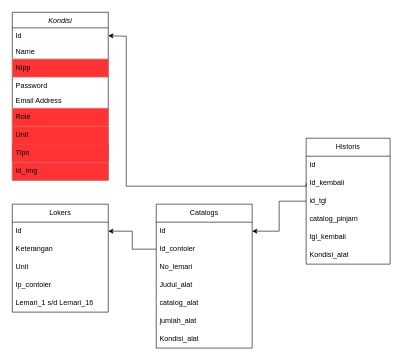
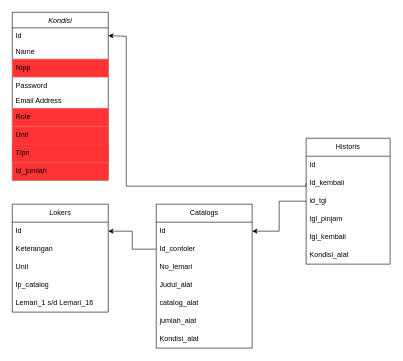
  <mxCell id="0" />
  <mxCell id="1" parent="0" />
  <mxCell id="2" value="Kondisi" style="swimlane;fontStyle=2;align=center;verticalAlign=top;childLayout=stackLayout;horizontal=1;startSize=26;horizontalStack=0;resizeParent=1;resizeLast=0;collapsible=1;marginBottom=0;rounded=0;shadow=0;strokeWidth=1;" parent="1" vertex="1"><mxGeometry x="20" width="160" height="280" as="geometry" y="20"><mxRectangle x="230" y="140" width="160" height="26" as="alternateBounds" /></mxGeometry></mxCell>
  <mxCell id="3" value="Id" style="text;align=left;verticalAlign=top;spacingLeft=4;spacingRight=4;overflow=hidden;rotatable=0;points=[[0,0.5],[1,0.5]];portConstraint=eastwest;" parent="2" vertex="1"><mxGeometry y="26" width="160" height="26" as="geometry" /></mxCell>
  <mxCell id="4" value="Name" style="text;align=left;verticalAlign=top;spacingLeft=4;spacingRight=4;overflow=hidden;rotatable=0;points=[[0,0.5],[1,0.5]];portConstraint=eastwest;" parent="2" vertex="1"><mxGeometry y="52" width="160" height="26" as="geometry" /></mxCell>
  <mxCell id="5" value="Nipp" style="text;strokeColor=#FF6666;fillColor=#FF3333;align=left;verticalAlign=middle;spacingLeft=4;spacingRight=4;overflow=hidden;points=[[0,0.5],[1,0.5]];portConstraint=eastwest;rotatable=0;whiteSpace=wrap;html=1;" parent="2" vertex="1"><mxGeometry y="78" width="160" height="30" as="geometry" /></mxCell>
  <mxCell id="6" value="Password" style="text;align=left;verticalAlign=top;spacingLeft=4;spacingRight=4;overflow=hidden;rotatable=0;points=[[0,0.5],[1,0.5]];portConstraint=eastwest;" parent="2" vertex="1"><mxGeometry y="108" width="160" height="26" as="geometry" /></mxCell>
  <mxCell id="7" value="Email Address" style="text;align=left;verticalAlign=top;spacingLeft=4;spacingRight=4;overflow=hidden;rotatable=0;points=[[0,0.5],[1,0.5]];portConstraint=eastwest;rounded=0;shadow=0;html=0;" parent="2" vertex="1"><mxGeometry y="134" width="160" height="26" as="geometry" /></mxCell>
  <mxCell id="8" value="Role" style="text;strokeColor=#FF6666;fillColor=#FF3333;align=left;verticalAlign=middle;spacingLeft=4;spacingRight=4;overflow=hidden;points=[[0,0.5],[1,0.5]];portConstraint=eastwest;rotatable=0;whiteSpace=wrap;html=1;" parent="2" vertex="1"><mxGeometry y="160" width="160" height="30" as="geometry" /></mxCell>
  <mxCell id="9" value="Unit" style="text;strokeColor=#FF6666;fillColor=#FF3333;align=left;verticalAlign=middle;spacingLeft=4;spacingRight=4;overflow=hidden;points=[[0,0.5],[1,0.5]];portConstraint=eastwest;rotatable=0;whiteSpace=wrap;html=1;" parent="2" vertex="1"><mxGeometry y="190" width="160" height="30" as="geometry" /></mxCell>
  <mxCell id="10" value="Tlpn" style="text;strokeColor=#FF3333;fillColor=#FF3333;align=left;verticalAlign=middle;spacingLeft=4;spacingRight=4;overflow=hidden;points=[[0,0.5],[1,0.5]];portConstraint=eastwest;rotatable=0;whiteSpace=wrap;html=1;" parent="2" vertex="1"><mxGeometry y="220" width="160" height="30" as="geometry" /></mxCell>
- <mxCell id="11" value="Id_img" style="text;strokeColor=#FF6666;fillColor=#FF3333;align=left;verticalAlign=middle;spacingLeft=4;spacingRight=4;overflow=hidden;points=[[0,0.5],[1,0.5]];portConstraint=eastwest;rotatable=0;whiteSpace=wrap;html=1;" parent="2" vertex="1"><mxGeometry y="250" width="160" height="30" as="geometry" /></mxCell>
+ <mxCell id="11" value="Id_jumlah" style="text;strokeColor=#FF6666;fillColor=#FF3333;align=left;verticalAlign=middle;spacingLeft=4;spacingRight=4;overflow=hidden;points=[[0,0.5],[1,0.5]];portConstraint=eastwest;rotatable=0;whiteSpace=wrap;html=1;" parent="2" vertex="1"><mxGeometry y="250" width="160" height="30" as="geometry" /></mxCell>
  <mxCell id="12" value="Lokers" style="swimlane;fontStyle=0;childLayout=stackLayout;horizontal=1;startSize=30;horizontalStack=0;resizeParent=1;resizeParentMax=0;resizeLast=0;collapsible=1;marginBottom=0;whiteSpace=wrap;html=1;" parent="1" vertex="1"><mxGeometry x="20" y="340" width="160" height="180" as="geometry" /></mxCell>
  <mxCell id="13" value="Id" style="text;strokeColor=none;fillColor=none;align=left;verticalAlign=middle;spacingLeft=4;spacingRight=4;overflow=hidden;points=[[0,0.5],[1,0.5]];portConstraint=eastwest;rotatable=0;whiteSpace=wrap;html=1;" parent="12" vertex="1"><mxGeometry y="30" width="160" height="30" as="geometry" /></mxCell>
  <mxCell id="14" value="Keterangan" style="text;strokeColor=none;fillColor=none;align=left;verticalAlign=middle;spacingLeft=4;spacingRight=4;overflow=hidden;points=[[0,0.5],[1,0.5]];portConstraint=eastwest;rotatable=0;whiteSpace=wrap;html=1;" parent="12" vertex="1"><mxGeometry y="60" width="160" height="30" as="geometry" /></mxCell>
  <mxCell id="15" value="Unit" style="text;strokeColor=none;fillColor=none;align=left;verticalAlign=middle;spacingLeft=4;spacingRight=4;overflow=hidden;points=[[0,0.5],[1,0.5]];portConstraint=eastwest;rotatable=0;whiteSpace=wrap;html=1;" parent="12" vertex="1"><mxGeometry y="90" width="160" height="30" as="geometry" /></mxCell>
- <mxCell id="16" value="Ip_contoler" style="text;strokeColor=none;fillColor=none;align=left;verticalAlign=middle;spacingLeft=4;spacingRight=4;overflow=hidden;points=[[0,0.5],[1,0.5]];portConstraint=eastwest;rotatable=0;whiteSpace=wrap;html=1;" parent="12" vertex="1"><mxGeometry y="120" width="160" height="30" as="geometry" /></mxCell>
+ <mxCell id="16" value="Ip_catalog" style="text;strokeColor=none;fillColor=none;align=left;verticalAlign=middle;spacingLeft=4;spacingRight=4;overflow=hidden;points=[[0,0.5],[1,0.5]];portConstraint=eastwest;rotatable=0;whiteSpace=wrap;html=1;" parent="12" vertex="1"><mxGeometry y="120" width="160" height="30" as="geometry" /></mxCell>
  <mxCell id="17" value="Lemari_1 s/d Lemari_16" style="text;strokeColor=none;fillColor=none;align=left;verticalAlign=middle;spacingLeft=4;spacingRight=4;overflow=hidden;points=[[0,0.5],[1,0.5]];portConstraint=eastwest;rotatable=0;whiteSpace=wrap;html=1;" parent="12" vertex="1"><mxGeometry y="150" width="160" height="30" as="geometry" /></mxCell>
  <mxCell id="18" value="Catalogs" style="swimlane;fontStyle=0;childLayout=stackLayout;horizontal=1;startSize=30;horizontalStack=0;resizeParent=1;resizeParentMax=0;resizeLast=0;collapsible=1;marginBottom=0;whiteSpace=wrap;html=1;" parent="1" vertex="1"><mxGeometry x="260" y="340" width="160" height="240" as="geometry" /></mxCell>
  <mxCell id="19" value="Id" style="text;strokeColor=none;fillColor=none;align=left;verticalAlign=middle;spacingLeft=4;spacingRight=4;overflow=hidden;points=[[0,0.5],[1,0.5]];portConstraint=eastwest;rotatable=0;whiteSpace=wrap;html=1;" parent="18" vertex="1"><mxGeometry y="30" width="160" height="30" as="geometry" /></mxCell>
  <mxCell id="20" value="Id_contoler" style="text;strokeColor=none;fillColor=none;align=left;verticalAlign=middle;spacingLeft=4;spacingRight=4;overflow=hidden;points=[[0,0.5],[1,0.5]];portConstraint=eastwest;rotatable=0;whiteSpace=wrap;html=1;" parent="18" vertex="1"><mxGeometry y="60" width="160" height="30" as="geometry" /></mxCell>
  <mxCell id="21" value="No_lemari" style="text;strokeColor=none;fillColor=none;align=left;verticalAlign=middle;spacingLeft=4;spacingRight=4;overflow=hidden;points=[[0,0.5],[1,0.5]];portConstraint=eastwest;rotatable=0;whiteSpace=wrap;html=1;" parent="18" vertex="1"><mxGeometry y="90" width="160" height="30" as="geometry" /></mxCell>
  <mxCell id="22" value="Judul_alat" style="text;strokeColor=none;fillColor=none;align=left;verticalAlign=middle;spacingLeft=4;spacingRight=4;overflow=hidden;points=[[0,0.5],[1,0.5]];portConstraint=eastwest;rotatable=0;whiteSpace=wrap;html=1;" parent="18" vertex="1"><mxGeometry y="120" width="160" height="30" as="geometry" /></mxCell>
  <mxCell id="23" value="catalog_alat" style="text;strokeColor=none;fillColor=none;align=left;verticalAlign=middle;spacingLeft=4;spacingRight=4;overflow=hidden;points=[[0,0.5],[1,0.5]];portConstraint=eastwest;rotatable=0;whiteSpace=wrap;html=1;" parent="18" vertex="1"><mxGeometry y="150" width="160" height="30" as="geometry" /></mxCell>
  <mxCell id="24" value="jumlah_alat" style="text;strokeColor=none;fillColor=none;align=left;verticalAlign=middle;spacingLeft=4;spacingRight=4;overflow=hidden;points=[[0,0.5],[1,0.5]];portConstraint=eastwest;rotatable=0;whiteSpace=wrap;html=1;" parent="18" vertex="1"><mxGeometry y="180" width="160" height="30" as="geometry" /></mxCell>
  <mxCell id="25" value="Kondisi_alat" style="text;strokeColor=none;fillColor=none;align=left;verticalAlign=middle;spacingLeft=4;spacingRight=4;overflow=hidden;points=[[0,0.5],[1,0.5]];portConstraint=eastwest;rotatable=0;whiteSpace=wrap;html=1;" parent="18" vertex="1"><mxGeometry y="210" width="160" height="30" as="geometry" /></mxCell>
  <mxCell id="26" style="edgeStyle=orthogonalEdgeStyle;rounded=0;orthogonalLoop=1;jettySize=auto;html=1;exitX=0;exitY=0.5;exitDx=0;exitDy=0;entryX=1;entryY=0.5;entryDx=0;entryDy=0;" parent="1" source="20" target="13" edge="1"><mxGeometry relative="1" as="geometry" /></mxCell>
  <mxCell id="27" value="Historis" style="swimlane;fontStyle=0;childLayout=stackLayout;horizontal=1;startSize=30;horizontalStack=0;resizeParent=1;resizeParentMax=0;resizeLast=0;collapsible=1;marginBottom=0;whiteSpace=wrap;html=1;" parent="1" vertex="1"><mxGeometry x="510" y="230" width="140" height="210" as="geometry" /></mxCell>
  <mxCell id="28" value="Id" style="text;strokeColor=none;fillColor=none;align=left;verticalAlign=middle;spacingLeft=4;spacingRight=4;overflow=hidden;points=[[0,0.5],[1,0.5]];portConstraint=eastwest;rotatable=0;whiteSpace=wrap;html=1;" parent="27" vertex="1"><mxGeometry y="30" width="140" height="30" as="geometry" /></mxCell>
  <mxCell id="29" value="Id_kembali" style="text;strokeColor=none;fillColor=none;align=left;verticalAlign=middle;spacingLeft=4;spacingRight=4;overflow=hidden;points=[[0,0.5],[1,0.5]];portConstraint=eastwest;rotatable=0;whiteSpace=wrap;html=1;" parent="27" vertex="1"><mxGeometry y="60" width="140" height="30" as="geometry" /></mxCell>
  <mxCell id="30" value="id_tgl" style="text;strokeColor=none;fillColor=none;align=left;verticalAlign=middle;spacingLeft=4;spacingRight=4;overflow=hidden;points=[[0,0.5],[1,0.5]];portConstraint=eastwest;rotatable=0;whiteSpace=wrap;html=1;" parent="27" vertex="1"><mxGeometry y="90" width="140" height="30" as="geometry" /></mxCell>
- <mxCell id="31" value="catalog_pinjam" style="text;strokeColor=none;fillColor=none;align=left;verticalAlign=middle;spacingLeft=4;spacingRight=4;overflow=hidden;points=[[0,0.5],[1,0.5]];portConstraint=eastwest;rotatable=0;whiteSpace=wrap;html=1;" parent="27" vertex="1"><mxGeometry y="120" width="140" height="30" as="geometry" /></mxCell>
+ <mxCell id="31" value="tgl_pinjam" style="text;strokeColor=none;fillColor=none;align=left;verticalAlign=middle;spacingLeft=4;spacingRight=4;overflow=hidden;points=[[0,0.5],[1,0.5]];portConstraint=eastwest;rotatable=0;whiteSpace=wrap;html=1;" parent="27" vertex="1"><mxGeometry y="120" width="140" height="30" as="geometry" /></mxCell>
  <mxCell id="32" value="tgl_kembali" style="text;strokeColor=none;fillColor=none;align=left;verticalAlign=middle;spacingLeft=4;spacingRight=4;overflow=hidden;points=[[0,0.5],[1,0.5]];portConstraint=eastwest;rotatable=0;whiteSpace=wrap;html=1;" parent="27" vertex="1"><mxGeometry y="150" width="140" height="30" as="geometry" /></mxCell>
  <mxCell id="33" value="Kondisi_alat" style="text;strokeColor=none;fillColor=none;align=left;verticalAlign=middle;spacingLeft=4;spacingRight=4;overflow=hidden;points=[[0,0.5],[1,0.5]];portConstraint=eastwest;rotatable=0;whiteSpace=wrap;html=1;" parent="27" vertex="1"><mxGeometry y="180" width="140" height="30" as="geometry" /></mxCell>
  <mxCell id="34" style="edgeStyle=orthogonalEdgeStyle;rounded=0;orthogonalLoop=1;jettySize=auto;html=1;exitX=0;exitY=0.5;exitDx=0;exitDy=0;entryX=1;entryY=0.5;entryDx=0;entryDy=0;" parent="1" source="29" target="3" edge="1"><mxGeometry relative="1" as="geometry"><Array as="points"><mxPoint x="510" y="310" /><mxPoint x="210" y="310" /><mxPoint x="210" y="60" /></Array></mxGeometry></mxCell>
  <mxCell id="35" style="edgeStyle=orthogonalEdgeStyle;rounded=0;orthogonalLoop=1;jettySize=auto;html=1;exitX=0;exitY=0.5;exitDx=0;exitDy=0;entryX=1;entryY=0.5;entryDx=0;entryDy=0;" edge="1" parent="1" source="30" target="19"><mxGeometry relative="1" as="geometry" /></mxCell>
